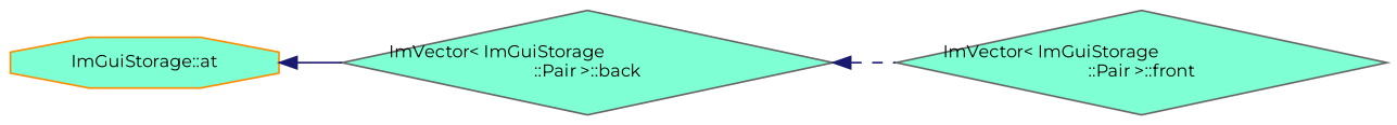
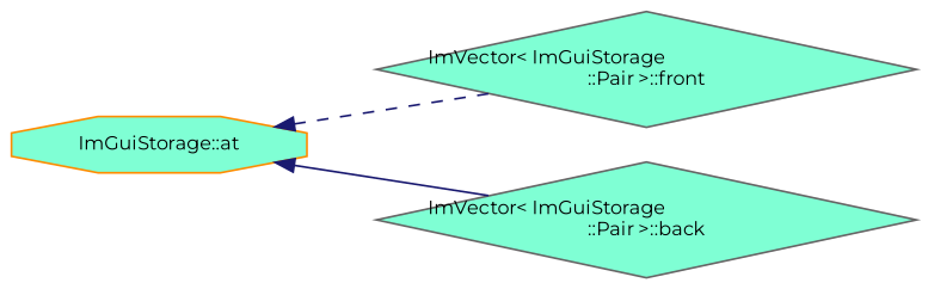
  digraph {
    fontname=Montserrat
    rankdir=LR
    node [color=gray40 fillcolor=aquamarine fontname=Montserrat fontsize=10 shape=diamond style=filled]
    edge [color=midnightblue dir=back fontname=Montserrat fontsize=10 labelfontname=Helvetica labelfontsize=10]
    n1 [color=darkorange fontcolor=black height=0.2 label="ImGuiStorage::at" shape=octagon width=0.4]
    n2 [height=0.2 label="ImVector\< ImGuiStorage\l::Pair \>::front" width=0.4]
    n3 [height=0.2 label="ImVector\< ImGuiStorage\l::Pair \>::back" width=0.4]
-   n3 -> n2 [style=dashed]
+   n1 -> n2 [style=dashed]
    n1 -> n3 [style=solid]
  }
